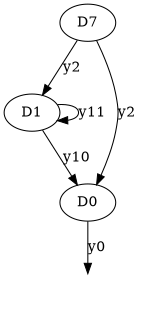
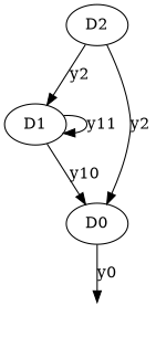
  digraph {
    edge [color=black dir=forward fontcolor=black penwidth=1.0]
    D1
    D0
    _D0 [style=invis]
-   D2 [label=D7]
+   D2
    D1 -> D1 [label=y11]
    D1 -> D0 [label=y10]
    D0 -> _D0 [label=y0]
    D2 -> D1 [label=y2]
    D2 -> D0 [label=y2]
  }
